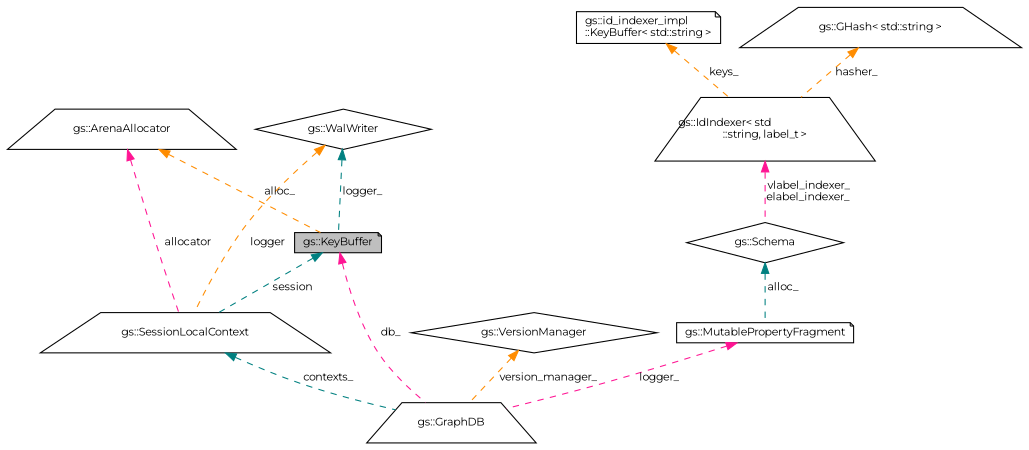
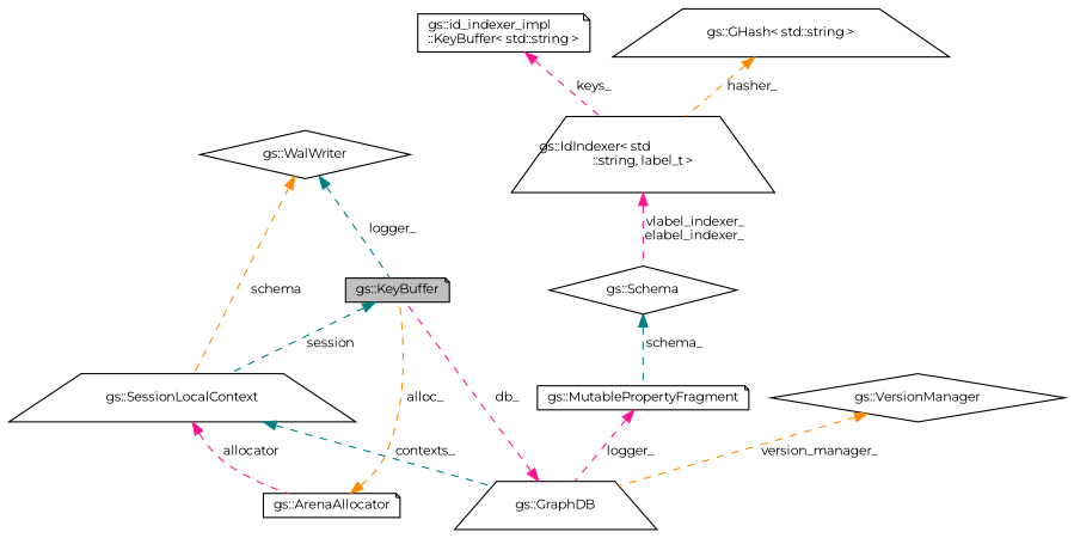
  digraph {
    fontname=Montserrat
    node [color=black fillcolor=white fontname=Montserrat fontsize=10 shape=note style=filled]
    edge [color=deeppink dir=back fontname=Montserrat fontsize=10 labelfontname=Helvetica labelfontsize=10 style=dashed]
    n1 [fillcolor=grey75 fontcolor=black height=0.2 label="gs::KeyBuffer" width=0.4]
    n2 [height=0.2 label="gs::SessionLocalContext" shape=trapezium width=0.4]
    n3 [height=0.2 label="gs::GraphDB" shape=trapezium width=0.4]
    n4 [height=0.2 label="gs::VersionManager" shape=diamond width=0.4]
    n5 [height=0.2 label="gs::MutablePropertyFragment" width=0.4]
    n6 [height=0.2 label="gs::Schema" shape=diamond width=0.4]
    n7 [height=0.2 label="gs::IdIndexer\< std\l::string, label_t \>" shape=trapezium width=0.4]
    n8 [height=0.2 label="gs::id_indexer_impl\l::KeyBuffer\< std::string \>" width=0.4]
    n9 [height=0.2 label="gs::GHash\< std::string \>" shape=trapezium width=0.4]
    n10 [height=0.2 label="gs::WalWriter" shape=diamond width=0.4]
-   n11 [height=0.2 label="gs::ArenaAllocator" shape=trapezium width=0.4]
+   n11 [height=0.2 label="gs::ArenaAllocator" width=0.4]
    n1 -> n2 [color=teal label=" session"]
    n2 -> n3 [color=teal label=" contexts_"]
-   n1 -> n3 [label=" db_"]
+   n3 -> n1 [label=" db_"]
    n4 -> n3 [color=darkorange label=" version_manager_"]
    n5 -> n3 [label=" logger_"]
-   n6 -> n5 [color=teal label=" alloc_"]
+   n6 -> n5 [color=teal label=" schema_"]
    n7 -> n6 [label=" vlabel_indexer_\nelabel_indexer_"]
-   n8 -> n7 [color=darkorange label=" keys_"]
+   n8 -> n7 [label=" keys_"]
    n9 -> n7 [color=darkorange label=" hasher_"]
    n10 -> n1 [color=teal label=" logger_"]
-   n10 -> n2 [color=darkorange label=" logger"]
+   n10 -> n2 [color=darkorange label=" schema"]
    n11 -> n1 [color=darkorange label=" alloc_"]
-   n11 -> n2 [label=" allocator"]
+   n2 -> n11 [label=" allocator"]
  }
